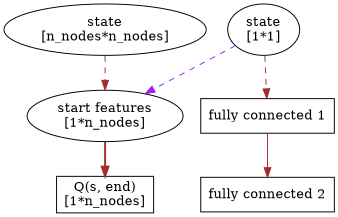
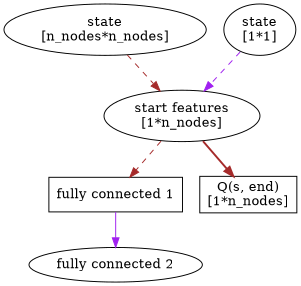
  digraph {
    edge [color=brown style=dashed]
    n1 [label="state\n[n_nodes*n_nodes]"]
    n2 [label="start features\n[1*n_nodes]"]
    n3 [label="fully connected 1" shape=box]
    n4 [label="Q(s, end)\n[1*n_nodes]" shape=box]
    n5 [label="state\n[1*1]"]
-   n6 [label="fully connected 2" shape=box]
+   n6 [label="fully connected 2" shape=ellipse]
    n1 -> n2
-   n5 -> n3
+   n2 -> n3
    n2 -> n4 [style=bold]
-   n3 -> n6 [style=solid]
+   n3 -> n6 [color=purple style=solid]
    n5 -> n2 [color=purple]
  }
